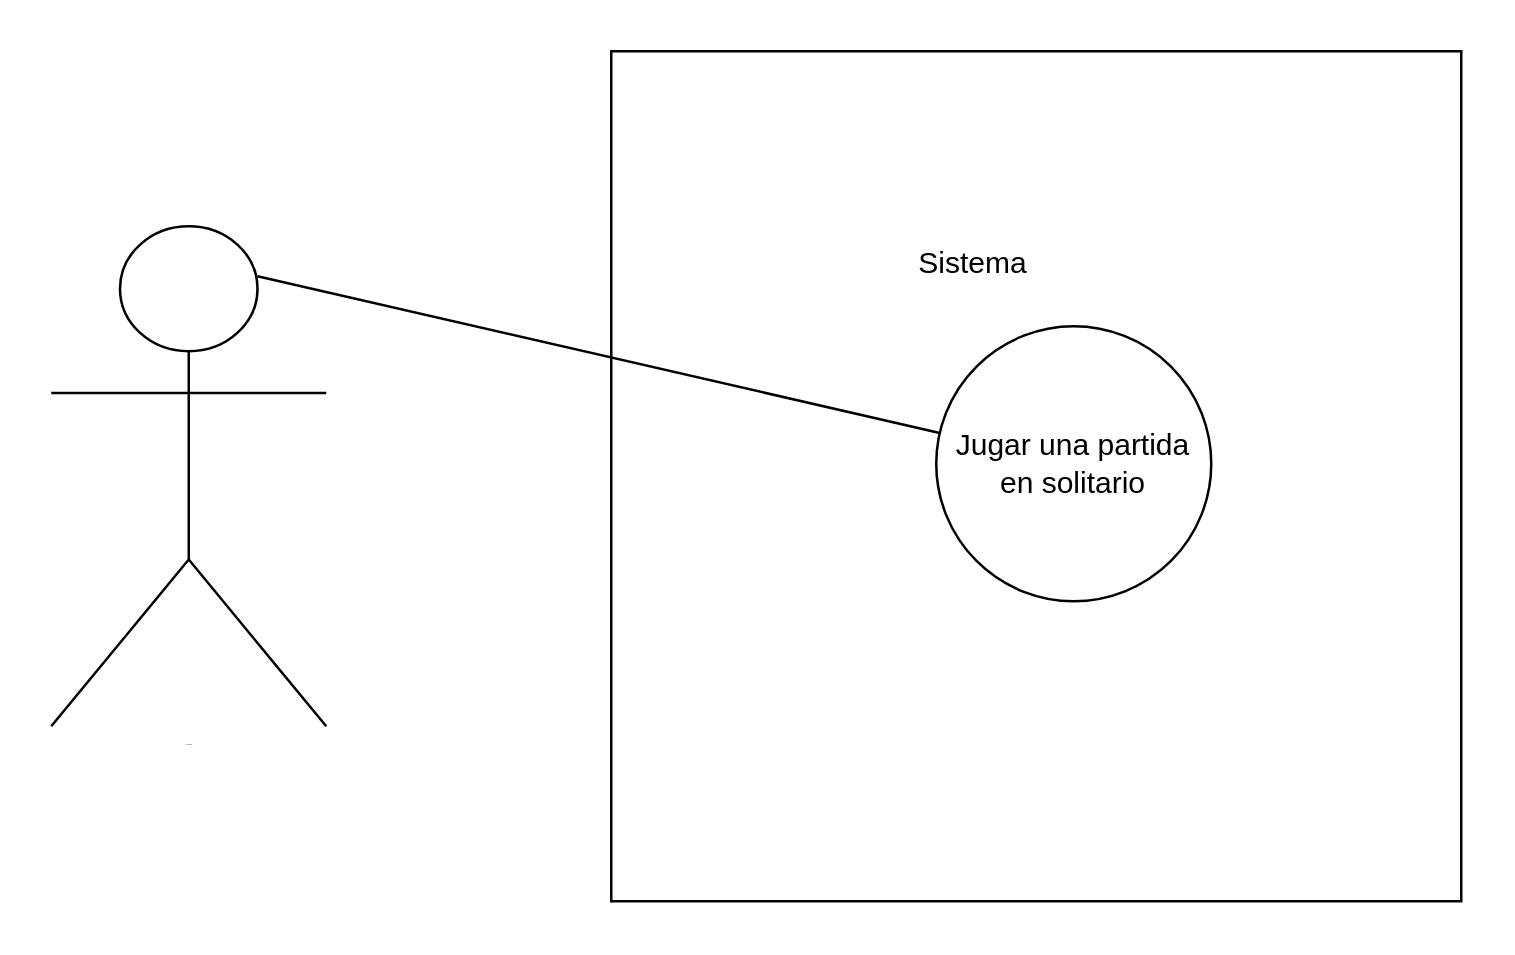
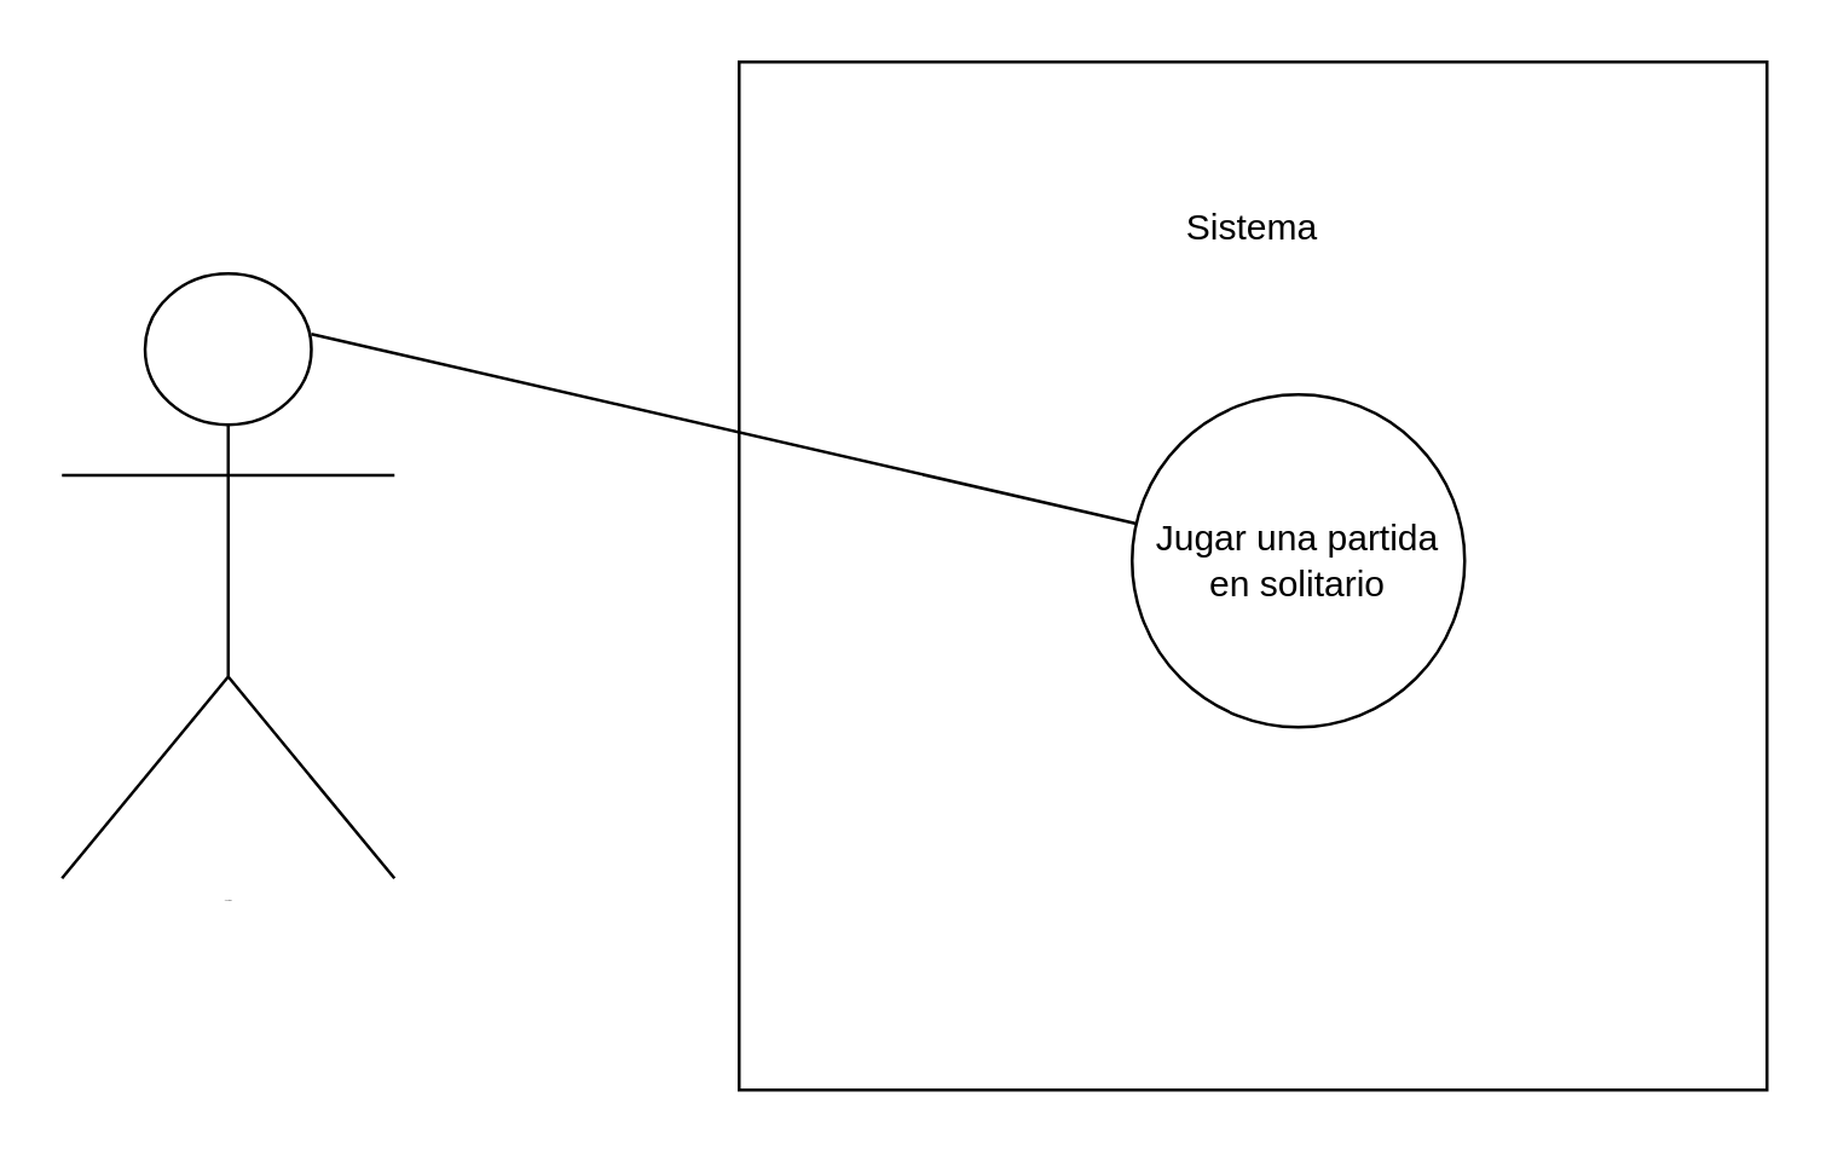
  <mxCell id="0" />
  <mxCell id="1" parent="0" />
  <mxCell id="2" value="Actor" style="shape=umlActor;verticalLabelPosition=bottom;verticalAlign=top;html=1;outlineConnect=0;fontSize=1;" vertex="1" parent="1"><mxGeometry x="20" y="90" width="110" height="200" as="geometry" /></mxCell>
  <mxCell id="3" value="" style="whiteSpace=wrap;html=1;aspect=fixed;" vertex="1" parent="1"><mxGeometry x="244" y="20" width="340" height="340" as="geometry" /></mxCell>
- <mxCell id="4" value="Sistema" style="text;html=1;strokeColor=none;fillColor=none;align=center;verticalAlign=middle;whiteSpace=wrap;rounded=0;" vertex="1" parent="1"><mxGeometry x="359" y="90" width="60" height="30" as="geometry" /></mxCell>
+ <mxCell id="4" value="Sistema" style="text;html=1;strokeColor=none;fillColor=none;align=center;verticalAlign=middle;whiteSpace=wrap;rounded=0;" vertex="1" parent="1"><mxGeometry x="384" y="60" width="60" height="30" as="geometry" /></mxCell>
  <mxCell id="5" value="Jugar una partida en solitario" style="ellipse;whiteSpace=wrap;html=1;aspect=fixed;" vertex="1" parent="1"><mxGeometry x="374" y="130" width="110" height="110" as="geometry" /></mxCell>
  <mxCell id="6" value="" style="endArrow=none;html=1;rounded=0;exitX=0.75;exitY=0.1;exitDx=0;exitDy=0;exitPerimeter=0;" edge="1" parent="1" source="2" target="5"><mxGeometry width="50" height="50" relative="1" as="geometry"><mxPoint x="160" y="320" as="sourcePoint" /><mxPoint x="210" y="270" as="targetPoint" /></mxGeometry></mxCell>
